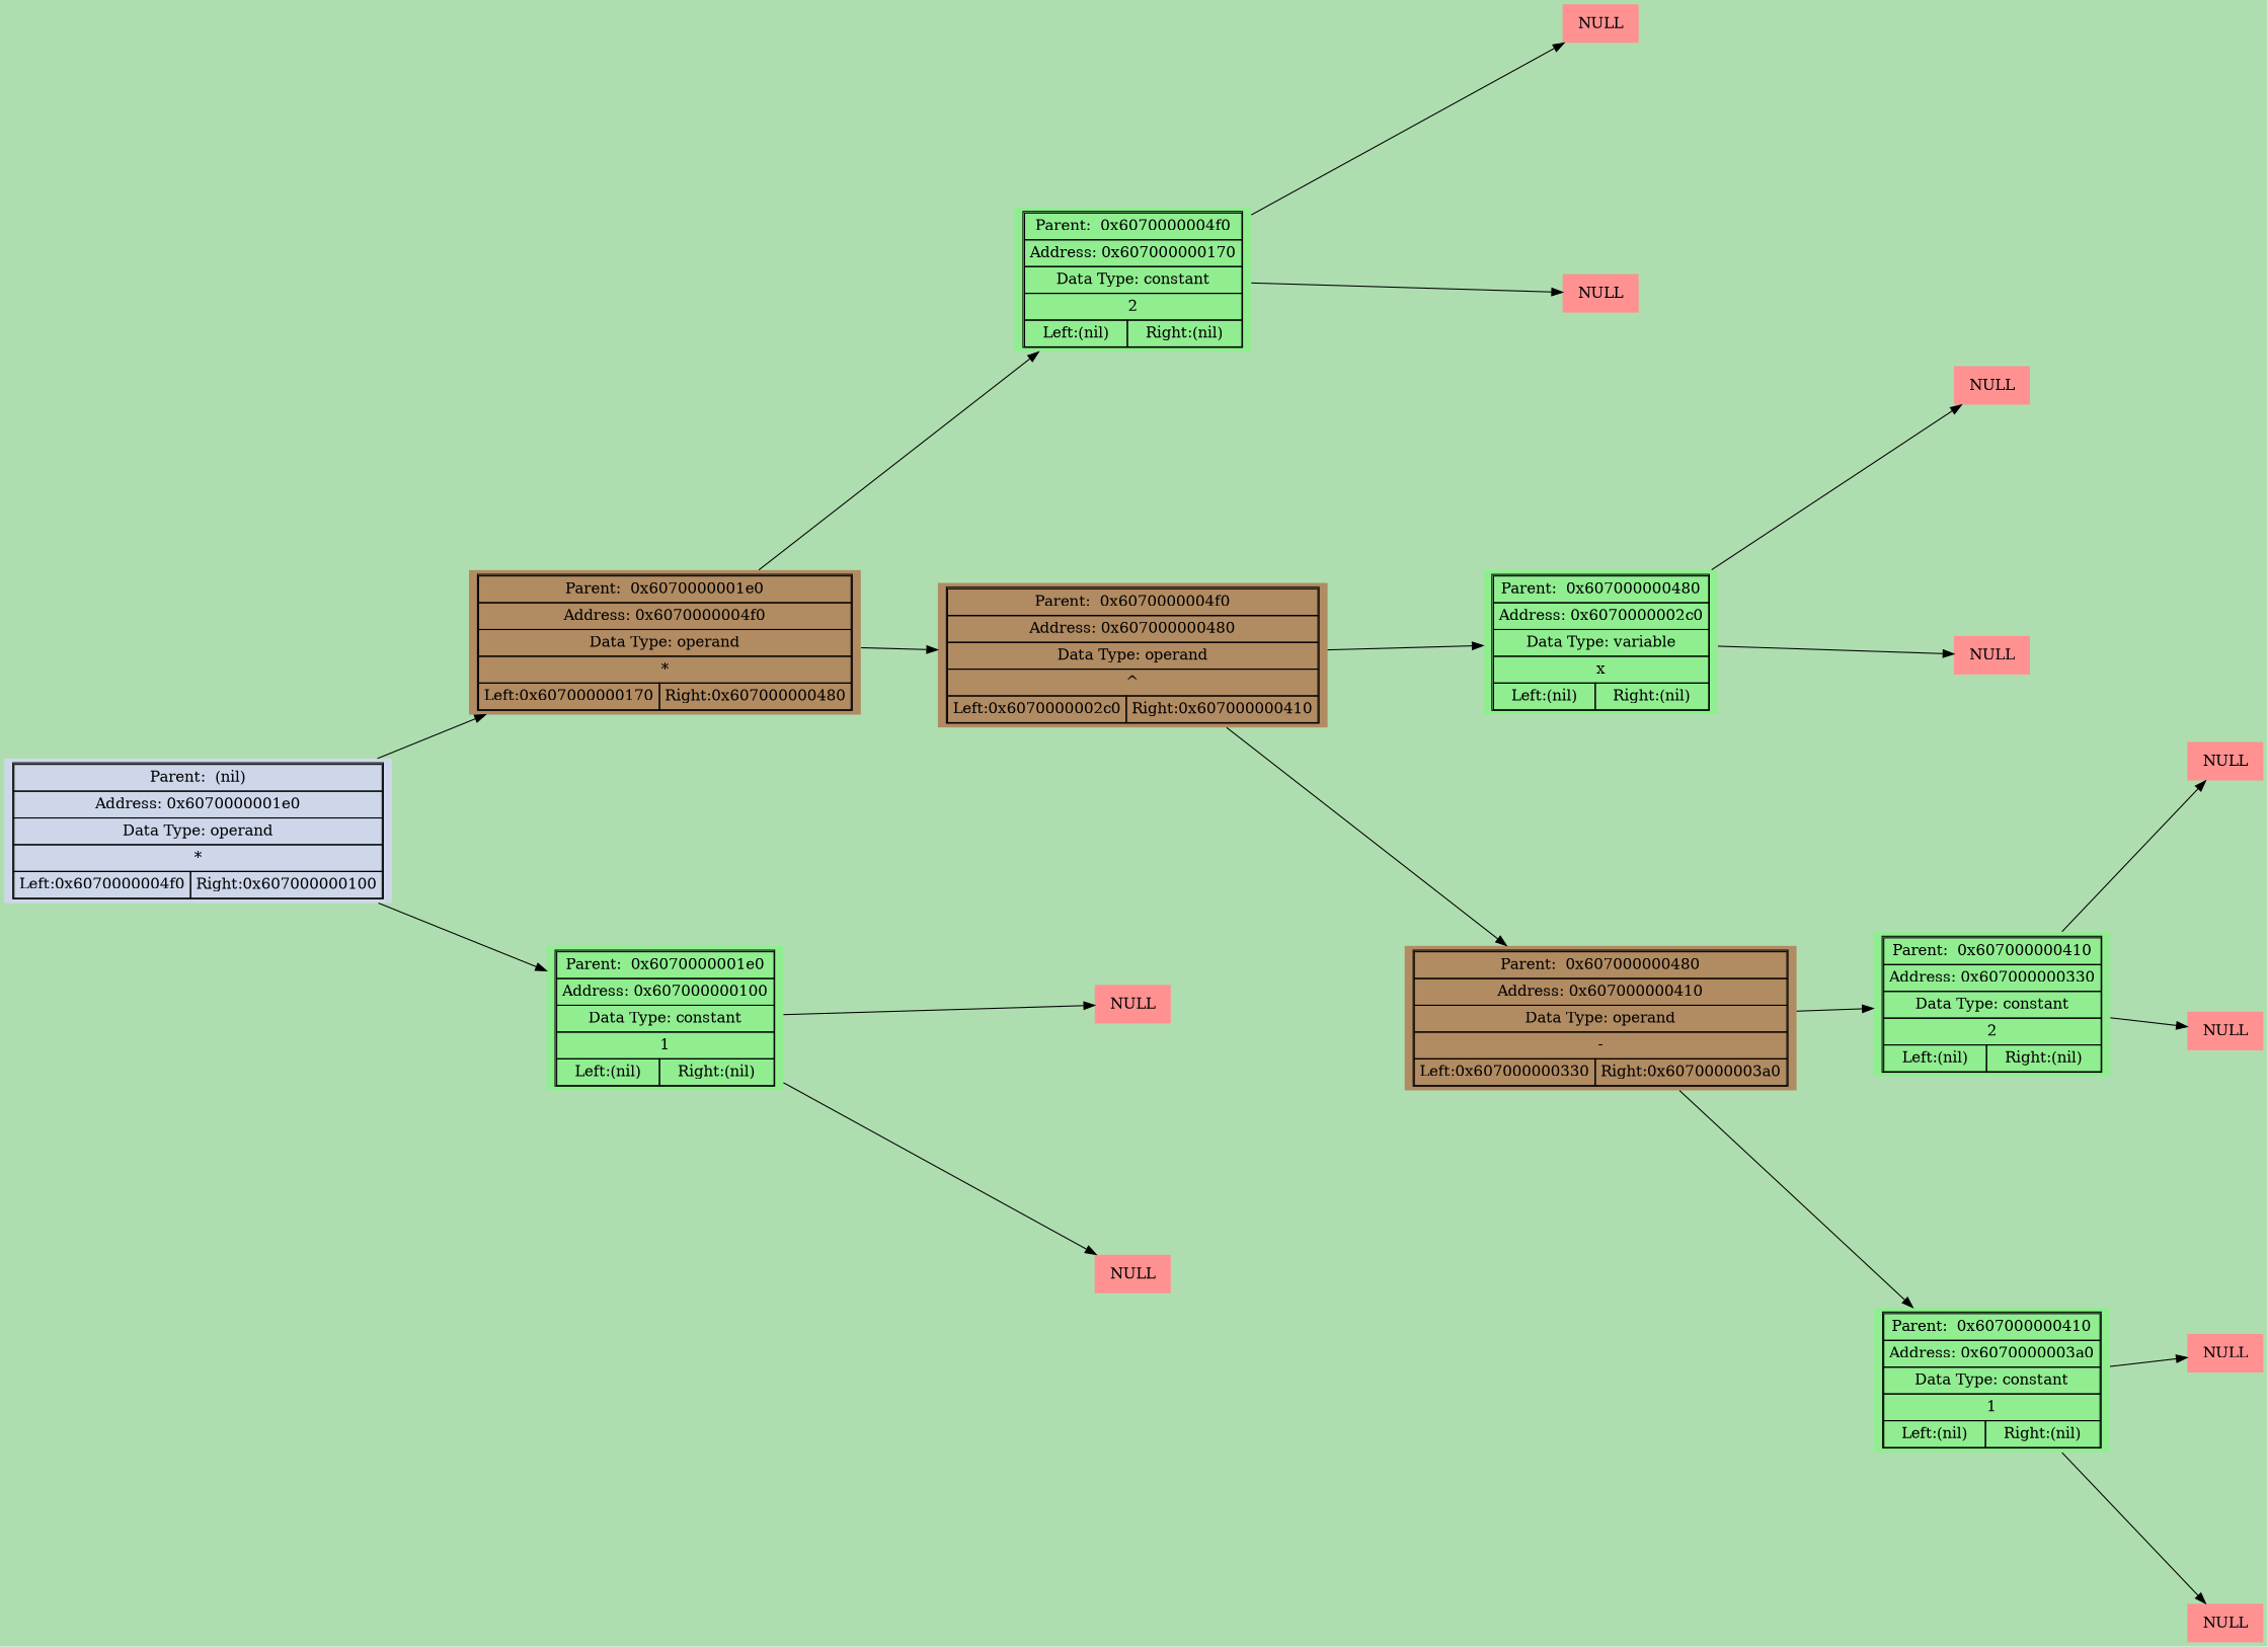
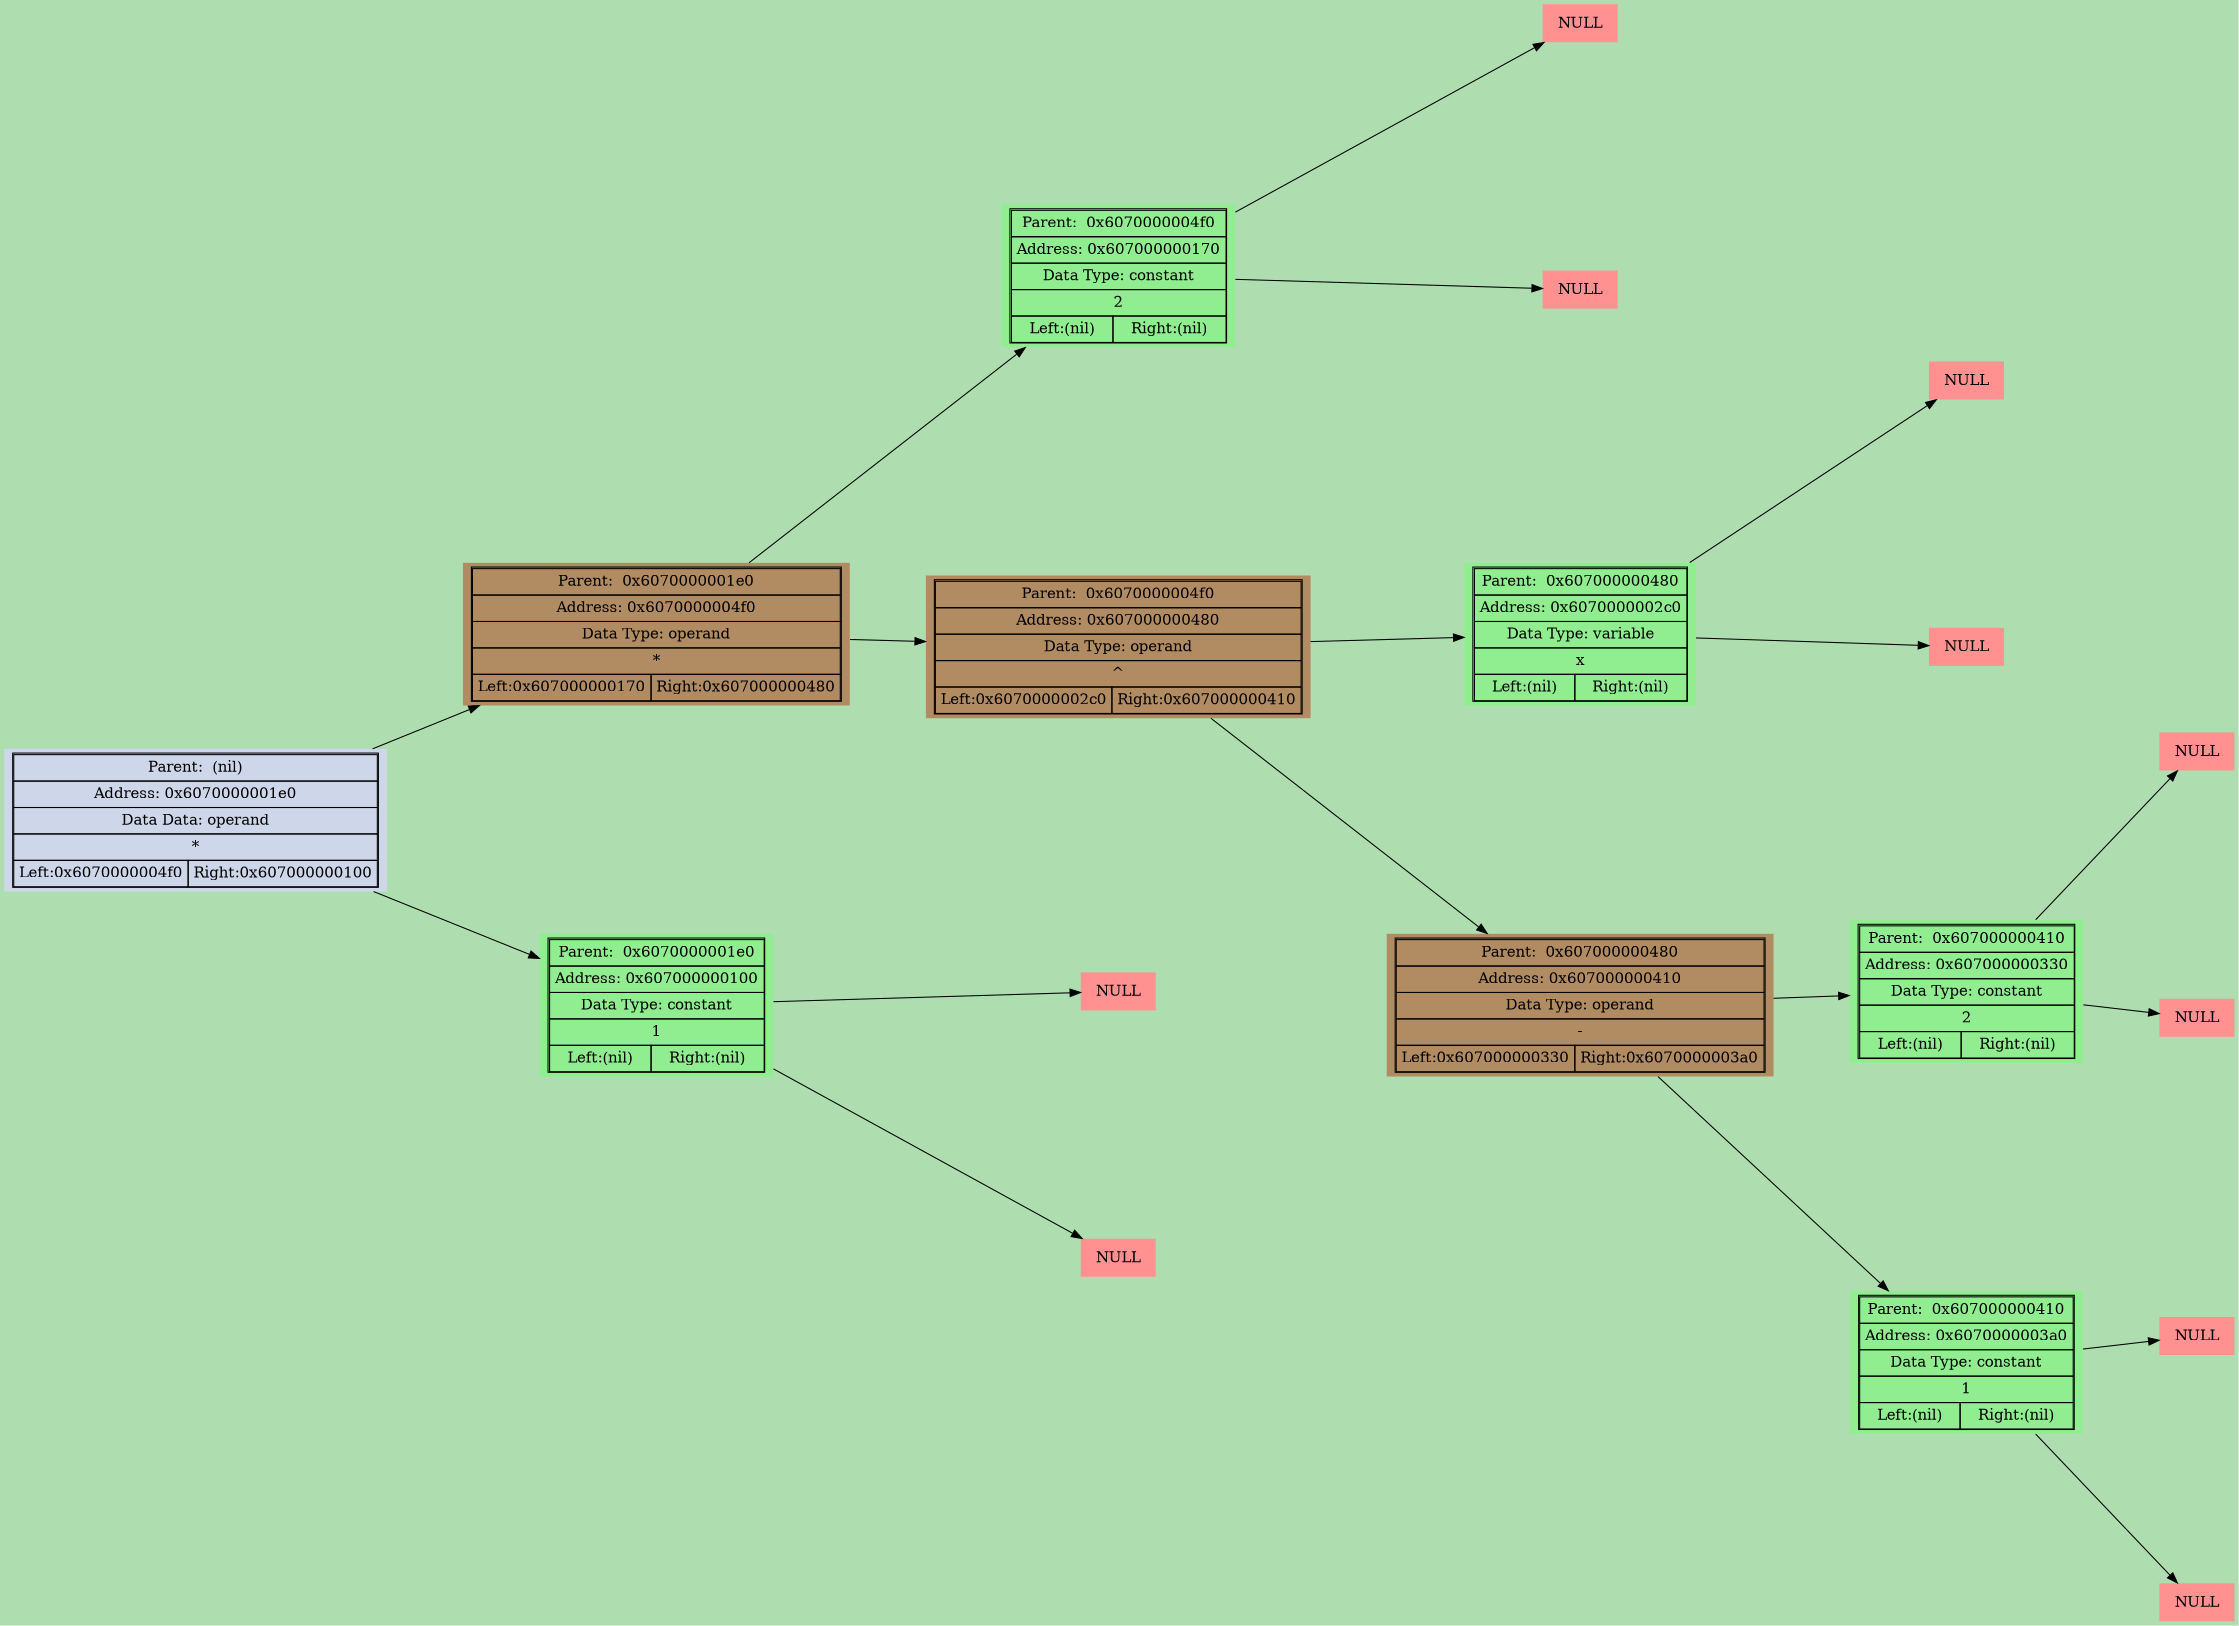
  digraph {
    bgcolor="#aedeb0"
    fontcolor=black
    fontsize=18
    harset="UTF-8"
    nodesep=3
    ranksep=1
    style=italic
    rankdir=LR
    node [fillcolor="#ff9191" shape=plaintext style=filled]
    n1 [fillcolor="#b18b62" label=< <table border="1" cellspacing="0" cellpadding="4"> <tr><td colspan="2">Parent:  0x6070000001e0</td></tr> <tr><td colspan="2">Address: 0x6070000004f0</td></tr> <tr><td colspan="2">Data Type: operand</td></tr> <tr><td colspan="2">*</td></tr> <tr><td align = "center" >Left:0x607000000170</td><td align = "center" >Right:0x607000000480</td></tr></table>>]
    n2 [fillcolor=lightgreen label=< <table border="1" cellspacing="0" cellpadding="4"> <tr><td colspan="2">Parent:  0x6070000004f0</td></tr> <tr><td colspan="2">Address: 0x607000000170</td></tr> <tr><td colspan="2">Data Type: constant</td></tr> <tr><td colspan="2">2</td></tr> <tr><td align = "center" >Left:(nil)</td><td align = "center" >Right:(nil)</td></tr></table>>]
    n3 [fillcolor="#b18b62" label=< <table border="1" cellspacing="0" cellpadding="4"> <tr><td colspan="2">Parent:  0x6070000004f0</td></tr> <tr><td colspan="2">Address: 0x607000000480</td></tr> <tr><td colspan="2">Data Type: operand</td></tr> <tr><td colspan="2">^</td></tr> <tr><td align = "center" >Left:0x6070000002c0</td><td align = "center" >Right:0x607000000410</td></tr></table>>]
-   n4 [fillcolor="#ced7ea" label=< <table border="1" cellspacing="0" cellpadding="4"> <tr><td colspan="2">Parent:  (nil)</td></tr> <tr><td colspan="2">Address: 0x6070000001e0</td></tr> <tr><td colspan="2">Data Type: operand</td></tr> <tr><td colspan="2">*</td></tr> <tr><td align = "center" >Left:0x6070000004f0</td><td align = "center" >Right:0x607000000100</td></tr></table>>]
+   n4 [fillcolor="#ced7ea" label=< <table border="1" cellspacing="0" cellpadding="4"> <tr><td colspan="2">Parent:  (nil)</td></tr> <tr><td colspan="2">Address: 0x6070000001e0</td></tr> <tr><td colspan="2">Data Data: operand</td></tr> <tr><td colspan="2">*</td></tr> <tr><td align = "center" >Left:0x6070000004f0</td><td align = "center" >Right:0x607000000100</td></tr></table>>]
    n5 [fillcolor=lightgreen label=< <table border="1" cellspacing="0" cellpadding="4"> <tr><td colspan="2">Parent:  0x6070000001e0</td></tr> <tr><td colspan="2">Address: 0x607000000100</td></tr> <tr><td colspan="2">Data Type: constant</td></tr> <tr><td colspan="2">1</td></tr> <tr><td align = "center" >Left:(nil)</td><td align = "center" >Right:(nil)</td></tr></table>>]
    n6 [label=< <table border = "0" cellspacing="2" cellpadding="4"> <tr><td>NULL</td></tr></table>>]
    n7 [label=< <table border = "0" cellspacing="2" cellpadding="4"> <tr><td>NULL</td></tr></table>>]
    n8 [fillcolor=lightgreen label=< <table border="1" cellspacing="0" cellpadding="4"> <tr><td colspan="2">Parent:  0x607000000480</td></tr> <tr><td colspan="2">Address: 0x6070000002c0</td></tr> <tr><td colspan="2">Data Type: variable</td></tr> <tr><td colspan="2">x</td></tr> <tr><td align = "center" >Left:(nil)</td><td align = "center" >Right:(nil)</td></tr></table>>]
    n9 [fillcolor="#b18b62" label=< <table border="1" cellspacing="0" cellpadding="4"> <tr><td colspan="2">Parent:  0x607000000480</td></tr> <tr><td colspan="2">Address: 0x607000000410</td></tr> <tr><td colspan="2">Data Type: operand</td></tr> <tr><td colspan="2">-</td></tr> <tr><td align = "center" >Left:0x607000000330</td><td align = "center" >Right:0x6070000003a0</td></tr></table>>]
    n10 [label=< <table border = "0" cellspacing="2" cellpadding="4"> <tr><td>NULL</td></tr></table>>]
    n11 [label=< <table border = "0" cellspacing="2" cellpadding="4"> <tr><td>NULL</td></tr></table>>]
    n12 [fillcolor=lightgreen label=< <table border="1" cellspacing="0" cellpadding="4"> <tr><td colspan="2">Parent:  0x607000000410</td></tr> <tr><td colspan="2">Address: 0x607000000330</td></tr> <tr><td colspan="2">Data Type: constant</td></tr> <tr><td colspan="2">2</td></tr> <tr><td align = "center" >Left:(nil)</td><td align = "center" >Right:(nil)</td></tr></table>>]
    n13 [fillcolor=lightgreen label=< <table border="1" cellspacing="0" cellpadding="4"> <tr><td colspan="2">Parent:  0x607000000410</td></tr> <tr><td colspan="2">Address: 0x6070000003a0</td></tr> <tr><td colspan="2">Data Type: constant</td></tr> <tr><td colspan="2">1</td></tr> <tr><td align = "center" >Left:(nil)</td><td align = "center" >Right:(nil)</td></tr></table>>]
    n14 [label=< <table border = "0" cellspacing="2" cellpadding="4"> <tr><td>NULL</td></tr></table>>]
    n15 [label=< <table border = "0" cellspacing="2" cellpadding="4"> <tr><td>NULL</td></tr></table>>]
    n16 [label=< <table border = "0" cellspacing="2" cellpadding="4"> <tr><td>NULL</td></tr></table>>]
    n17 [label=< <table border = "0" cellspacing="2" cellpadding="4"> <tr><td>NULL</td></tr></table>>]
    n18 [label=< <table border = "0" cellspacing="2" cellpadding="4"> <tr><td>NULL</td></tr></table>>]
    n19 [label=< <table border = "0" cellspacing="2" cellpadding="4"> <tr><td>NULL</td></tr></table>>]
    n1 -> n2
    n1 -> n3
    n2 -> n6
    n2 -> n7
    n3 -> n8
    n3 -> n9
    n4 -> n1
    n4 -> n5
    n5 -> n18
    n5 -> n19
    n8 -> n10
    n8 -> n11
    n9 -> n12
    n9 -> n13
    n12 -> n14
    n12 -> n15
    n13 -> n16
    n13 -> n17
  }
